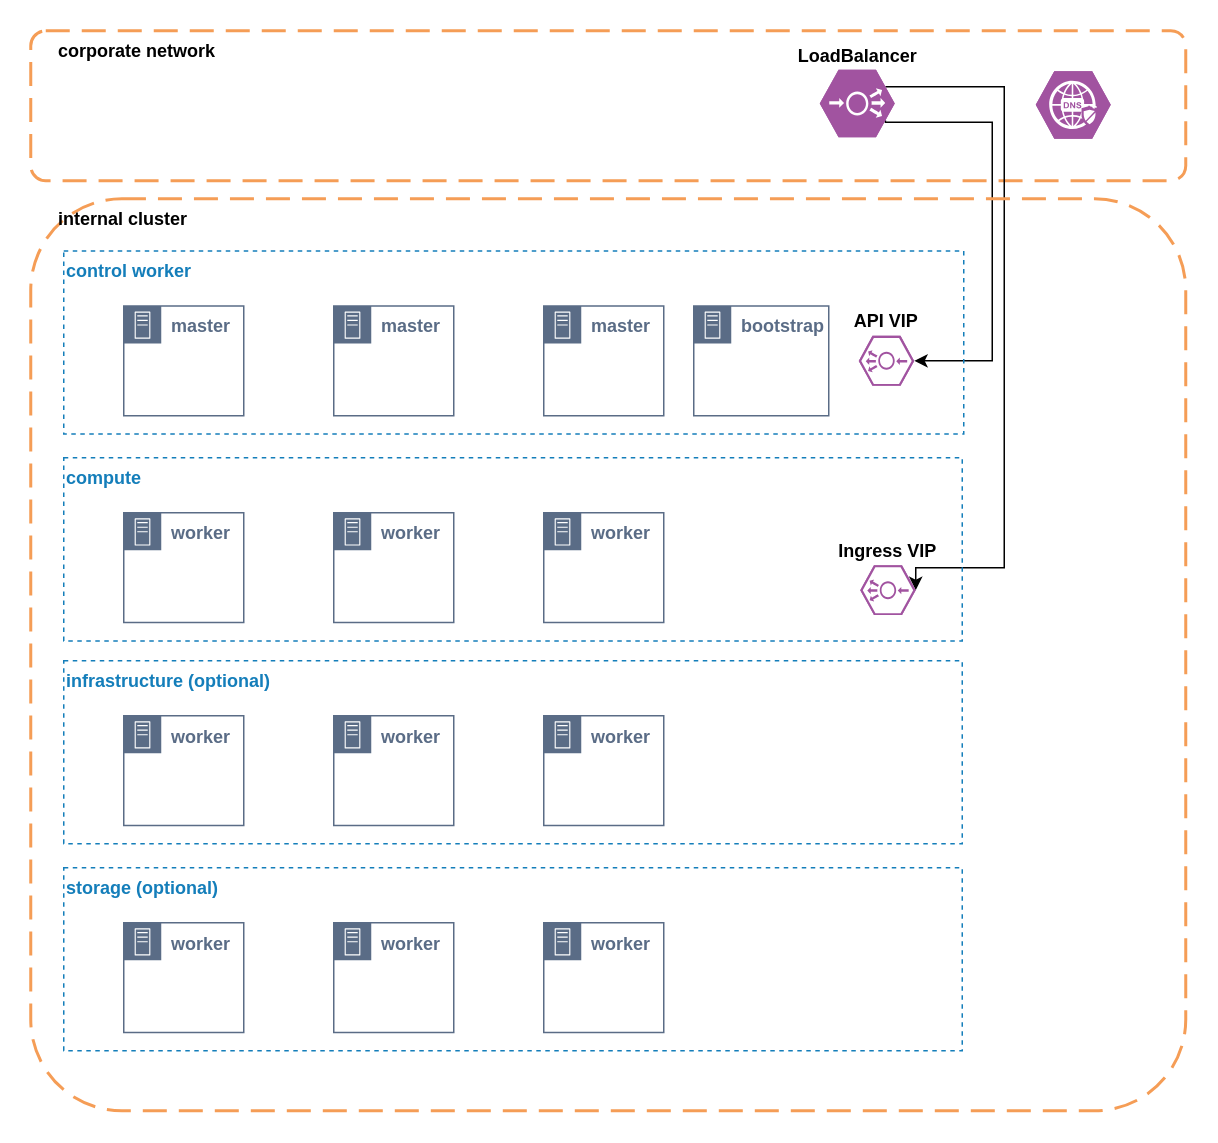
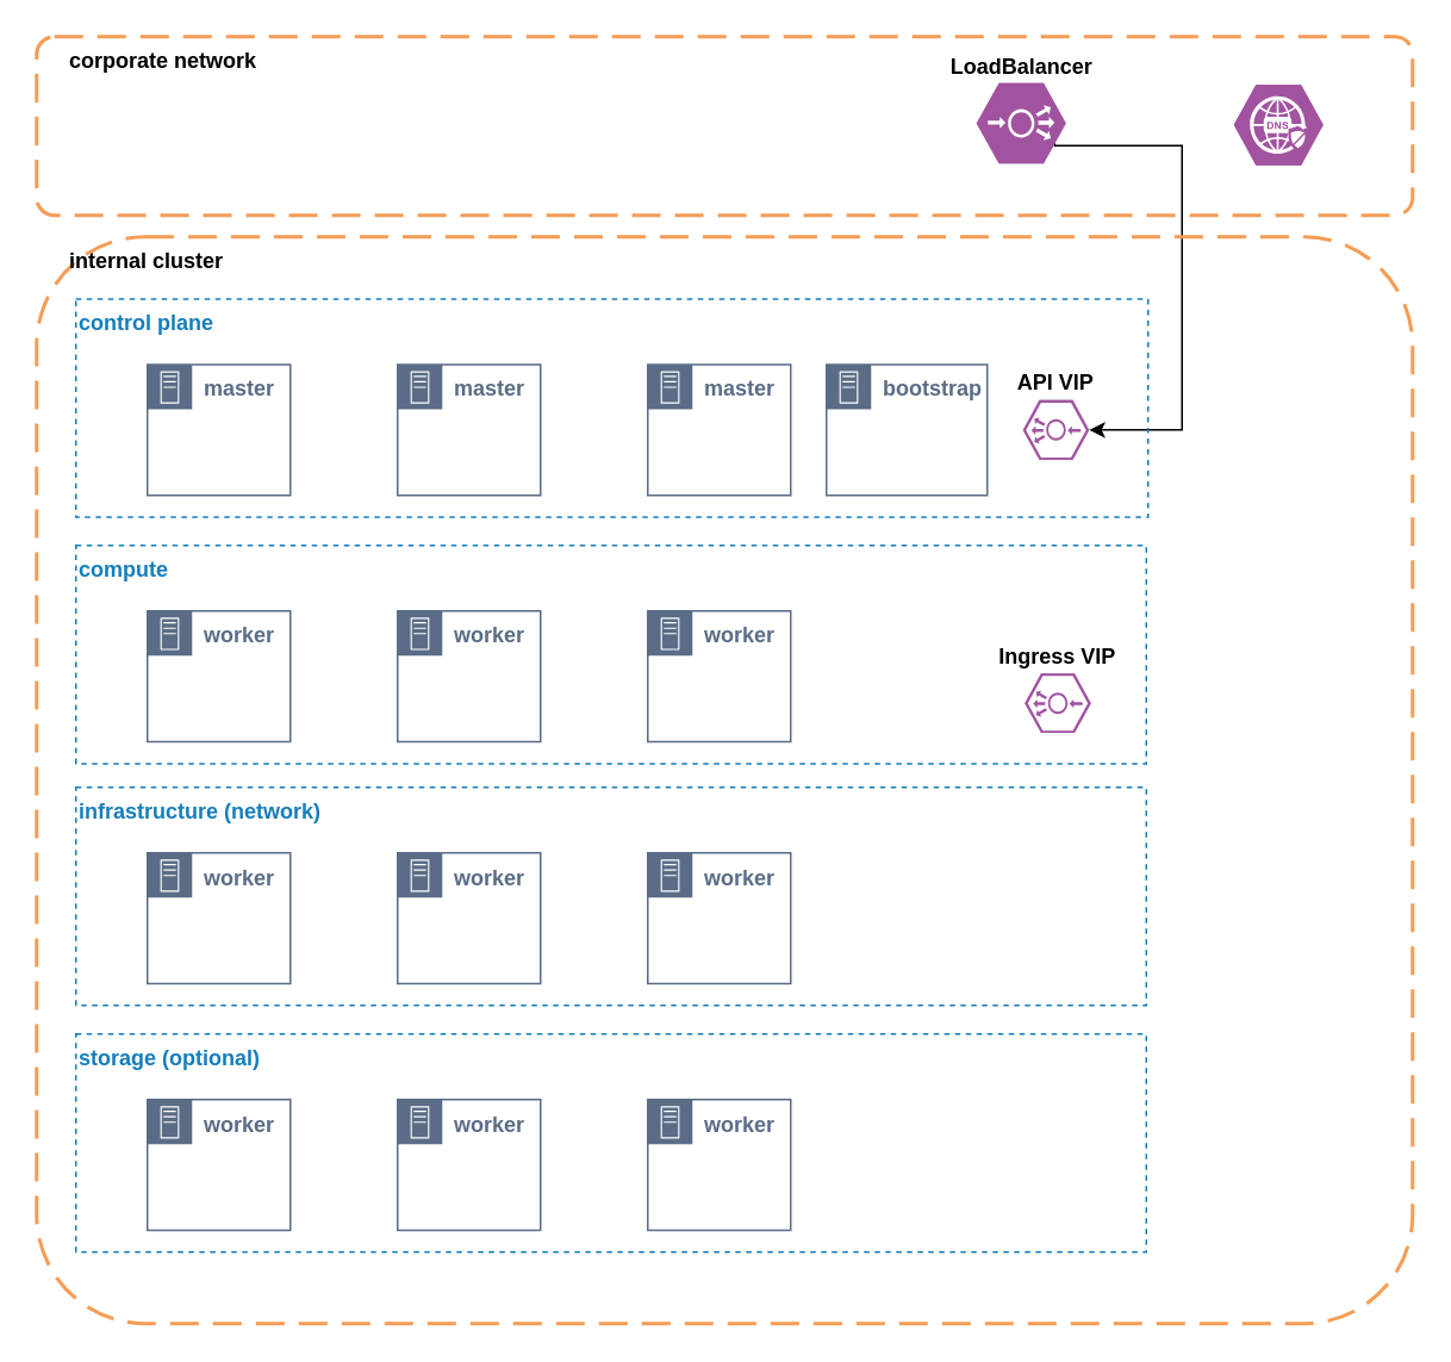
  <mxCell id="0" />
  <mxCell id="1" parent="0" />
  <mxCell id="2" value="     corporate network" style="rounded=1;arcSize=10;dashed=1;strokeColor=#F59D56;fillColor=none;gradientColor=none;dashPattern=8 4;strokeWidth=2;align=left;fontStyle=1;verticalAlign=top;" parent="1" vertex="1"><mxGeometry x="20" y="20" width="770" height="100" as="geometry" /></mxCell>
  <mxCell id="3" value="" style="verticalLabelPosition=bottom;html=1;fillColor=#A153A0;strokeColor=#ffffff;verticalAlign=top;align=center;points=[[0,0.5,0],[0.125,0.25,0],[0.25,0,0],[0.5,0,0],[0.75,0,0],[0.875,0.25,0],[1,0.5,0],[0.875,0.75,0],[0.75,1,0],[0.5,1,0],[0.125,0.75,0]];pointerEvents=1;shape=mxgraph.cisco_safe.compositeIcon;bgIcon=mxgraph.cisco_safe.design.blank_device;resIcon=mxgraph.cisco_safe.design.secure_dns;" parent="1" vertex="1"><mxGeometry x="690" y="47" width="50" height="45" as="geometry" /></mxCell>
  <mxCell id="4" style="edgeStyle=orthogonalEdgeStyle;rounded=0;orthogonalLoop=1;jettySize=auto;html=1;exitX=0.875;exitY=0.75;exitDx=0;exitDy=0;exitPerimeter=0;entryX=0;entryY=0.5;entryDx=0;entryDy=0;entryPerimeter=0;" parent="1" source="6" target="15" edge="1"><mxGeometry relative="1" as="geometry"><Array as="points"><mxPoint x="661" y="81" /><mxPoint x="661" y="240" /></Array></mxGeometry></mxCell>
- <mxCell id="5" style="edgeStyle=orthogonalEdgeStyle;rounded=0;orthogonalLoop=1;jettySize=auto;html=1;exitX=0.875;exitY=0.25;exitDx=0;exitDy=0;exitPerimeter=0;entryX=0;entryY=0.5;entryDx=0;entryDy=0;entryPerimeter=0;" parent="1" source="6" target="22" edge="1"><mxGeometry relative="1" as="geometry"><Array as="points"><mxPoint x="669" y="58" /><mxPoint x="669" y="378" /></Array></mxGeometry></mxCell>
  <mxCell id="6" value="&lt;b&gt;LoadBalancer&lt;/b&gt;" style="verticalLabelPosition=top;html=1;fillColor=#A153A0;strokeColor=#ffffff;verticalAlign=bottom;align=center;points=[[0,0.5,0],[0.125,0.25,0],[0.25,0,0],[0.5,0,0],[0.75,0,0],[0.875,0.25,0],[1,0.5,0],[0.875,0.75,0],[0.75,1,0],[0.5,1,0],[0.125,0.75,0]];pointerEvents=1;shape=mxgraph.cisco_safe.compositeIcon;bgIcon=mxgraph.cisco_safe.design.blank_device;resIcon=mxgraph.cisco_safe.design.load_balancer;labelPosition=center;" parent="1" vertex="1"><mxGeometry x="546" y="46" width="50" height="45" as="geometry" /></mxCell>
  <mxCell id="7" value="     internal cluster" style="rounded=1;arcSize=10;dashed=1;strokeColor=#F59D56;fillColor=none;gradientColor=none;dashPattern=8 4;strokeWidth=2;align=left;fontStyle=1;verticalAlign=top;" parent="1" vertex="1"><mxGeometry x="20" y="132" width="770" height="608" as="geometry" /></mxCell>
  <mxCell id="8" value="" style="group" parent="1" vertex="1" connectable="0"><mxGeometry x="42" y="166.829" width="600" height="122.029" as="geometry" /></mxCell>
  <mxCell id="9" value="" style="group" parent="8" vertex="1" connectable="0"><mxGeometry x="40" y="36.609" width="360" height="73.217" as="geometry" /></mxCell>
  <mxCell id="10" value="master" style="points=[[0,0],[0.25,0],[0.5,0],[0.75,0],[1,0],[1,0.25],[1,0.5],[1,0.75],[1,1],[0.75,1],[0.5,1],[0.25,1],[0,1],[0,0.75],[0,0.5],[0,0.25]];outlineConnect=0;gradientColor=none;html=1;whiteSpace=wrap;fontSize=12;fontStyle=1;shape=mxgraph.aws4.group;grIcon=mxgraph.aws4.group_on_premise;strokeColor=#5A6C86;fillColor=none;verticalAlign=top;align=left;spacingLeft=30;fontColor=#5A6C86;dashed=0;" parent="9" vertex="1"><mxGeometry width="80" height="73.217" as="geometry" /></mxCell>
  <mxCell id="11" value="master" style="points=[[0,0],[0.25,0],[0.5,0],[0.75,0],[1,0],[1,0.25],[1,0.5],[1,0.75],[1,1],[0.75,1],[0.5,1],[0.25,1],[0,1],[0,0.75],[0,0.5],[0,0.25]];outlineConnect=0;gradientColor=none;html=1;whiteSpace=wrap;fontSize=12;fontStyle=1;shape=mxgraph.aws4.group;grIcon=mxgraph.aws4.group_on_premise;strokeColor=#5A6C86;fillColor=none;verticalAlign=top;align=left;spacingLeft=30;fontColor=#5A6C86;dashed=0;" parent="9" vertex="1"><mxGeometry x="140" width="80" height="73.217" as="geometry" /></mxCell>
  <mxCell id="12" value="master" style="points=[[0,0],[0.25,0],[0.5,0],[0.75,0],[1,0],[1,0.25],[1,0.5],[1,0.75],[1,1],[0.75,1],[0.5,1],[0.25,1],[0,1],[0,0.75],[0,0.5],[0,0.25]];outlineConnect=0;gradientColor=none;html=1;whiteSpace=wrap;fontSize=12;fontStyle=1;shape=mxgraph.aws4.group;grIcon=mxgraph.aws4.group_on_premise;strokeColor=#5A6C86;fillColor=none;verticalAlign=top;align=left;spacingLeft=30;fontColor=#5A6C86;dashed=0;" parent="9" vertex="1"><mxGeometry x="280" width="80" height="73.217" as="geometry" /></mxCell>
  <mxCell id="13" value="bootstrap" style="points=[[0,0],[0.25,0],[0.5,0],[0.75,0],[1,0],[1,0.25],[1,0.5],[1,0.75],[1,1],[0.75,1],[0.5,1],[0.25,1],[0,1],[0,0.75],[0,0.5],[0,0.25]];outlineConnect=0;gradientColor=none;html=1;whiteSpace=wrap;fontSize=12;fontStyle=1;shape=mxgraph.aws4.group;grIcon=mxgraph.aws4.group_on_premise;strokeColor=#5A6C86;fillColor=none;verticalAlign=top;align=left;spacingLeft=30;fontColor=#5A6C86;dashed=0;" parent="8" vertex="1"><mxGeometry x="420" y="36.609" width="90" height="73.217" as="geometry" /></mxCell>
- <mxCell id="14" value="control worker" style="fillColor=none;strokeColor=#147EBA;dashed=1;verticalAlign=top;fontStyle=1;fontColor=#147EBA;align=left;" parent="8" vertex="1"><mxGeometry width="600" height="122.029" as="geometry" /></mxCell>
+ <mxCell id="14" value="control plane" style="fillColor=none;strokeColor=#147EBA;dashed=1;verticalAlign=top;fontStyle=1;fontColor=#147EBA;align=left;" parent="8" vertex="1"><mxGeometry width="600" height="122.029" as="geometry" /></mxCell>
  <mxCell id="15" value="&lt;b&gt;API VIP&lt;/b&gt;" style="verticalLabelPosition=top;html=1;fillColor=#A153A0;strokeColor=#ffffff;verticalAlign=bottom;align=center;points=[[0,0.5,0],[0.125,0.25,0],[0.25,0,0],[0.5,0,0],[0.75,0,0],[0.875,0.25,0],[1,0.5,0],[0.875,0.75,0],[0.75,1,0],[0.5,1,0],[0.125,0.75,0]];pointerEvents=1;shape=mxgraph.cisco_safe.compositeIcon;bgIcon=mxgraph.cisco_safe.design.blank_device;resIcon=mxgraph.cisco_safe.design.load_balancer_2;rounded=0;direction=west;labelPosition=center;aspect=fixed;" parent="8" vertex="1"><mxGeometry x="530" y="56.58" width="36.98" height="33.28" as="geometry" /></mxCell>
  <mxCell id="16" value="" style="group" parent="1" vertex="1" connectable="0"><mxGeometry x="42" y="304.722" width="599" height="122.029" as="geometry" /></mxCell>
  <mxCell id="17" value="compute" style="fillColor=none;strokeColor=#147EBA;dashed=1;verticalAlign=top;fontStyle=1;fontColor=#147EBA;align=left;" parent="16" vertex="1"><mxGeometry width="599" height="122.029" as="geometry" /></mxCell>
  <mxCell id="18" value="" style="group" parent="16" vertex="1" connectable="0"><mxGeometry x="40" y="36.609" width="360" height="73.217" as="geometry" /></mxCell>
  <mxCell id="19" value="worker" style="points=[[0,0],[0.25,0],[0.5,0],[0.75,0],[1,0],[1,0.25],[1,0.5],[1,0.75],[1,1],[0.75,1],[0.5,1],[0.25,1],[0,1],[0,0.75],[0,0.5],[0,0.25]];outlineConnect=0;gradientColor=none;html=1;whiteSpace=wrap;fontSize=12;fontStyle=1;shape=mxgraph.aws4.group;grIcon=mxgraph.aws4.group_on_premise;strokeColor=#5A6C86;fillColor=none;verticalAlign=top;align=left;spacingLeft=30;fontColor=#5A6C86;dashed=0;" parent="18" vertex="1"><mxGeometry width="80" height="73.217" as="geometry" /></mxCell>
  <mxCell id="20" value="worker" style="points=[[0,0],[0.25,0],[0.5,0],[0.75,0],[1,0],[1,0.25],[1,0.5],[1,0.75],[1,1],[0.75,1],[0.5,1],[0.25,1],[0,1],[0,0.75],[0,0.5],[0,0.25]];outlineConnect=0;gradientColor=none;html=1;whiteSpace=wrap;fontSize=12;fontStyle=1;shape=mxgraph.aws4.group;grIcon=mxgraph.aws4.group_on_premise;strokeColor=#5A6C86;fillColor=none;verticalAlign=top;align=left;spacingLeft=30;fontColor=#5A6C86;dashed=0;" parent="18" vertex="1"><mxGeometry x="140" width="80" height="73.217" as="geometry" /></mxCell>
  <mxCell id="21" value="worker" style="points=[[0,0],[0.25,0],[0.5,0],[0.75,0],[1,0],[1,0.25],[1,0.5],[1,0.75],[1,1],[0.75,1],[0.5,1],[0.25,1],[0,1],[0,0.75],[0,0.5],[0,0.25]];outlineConnect=0;gradientColor=none;html=1;whiteSpace=wrap;fontSize=12;fontStyle=1;shape=mxgraph.aws4.group;grIcon=mxgraph.aws4.group_on_premise;strokeColor=#5A6C86;fillColor=none;verticalAlign=top;align=left;spacingLeft=30;fontColor=#5A6C86;dashed=0;" parent="18" vertex="1"><mxGeometry x="280" width="80" height="73.217" as="geometry" /></mxCell>
  <mxCell id="22" value="&lt;b&gt;Ingress VIP&lt;br&gt;&lt;/b&gt;" style="verticalLabelPosition=top;html=1;fillColor=#A153A0;strokeColor=#ffffff;verticalAlign=bottom;align=center;points=[[0,0.5,0],[0.125,0.25,0],[0.25,0,0],[0.5,0,0],[0.75,0,0],[0.875,0.25,0],[1,0.5,0],[0.875,0.75,0],[0.75,1,0],[0.5,1,0],[0.125,0.75,0]];pointerEvents=1;shape=mxgraph.cisco_safe.compositeIcon;bgIcon=mxgraph.cisco_safe.design.blank_device;resIcon=mxgraph.cisco_safe.design.load_balancer_2;rounded=0;direction=west;labelPosition=center;aspect=fixed;" parent="16" vertex="1"><mxGeometry x="531" y="71.577" width="36.98" height="33.28" as="geometry" /></mxCell>
  <mxCell id="23" value="" style="group" parent="1" vertex="1" connectable="0"><mxGeometry x="42" y="578.002" width="599" height="122.029" as="geometry" /></mxCell>
  <mxCell id="24" value="storage (optional)" style="fillColor=none;strokeColor=#147EBA;dashed=1;verticalAlign=top;fontStyle=1;fontColor=#147EBA;align=left;" parent="23" vertex="1"><mxGeometry width="599" height="122.029" as="geometry" /></mxCell>
  <mxCell id="25" value="" style="group" parent="23" vertex="1" connectable="0"><mxGeometry x="40" y="36.609" width="360" height="73.217" as="geometry" /></mxCell>
  <mxCell id="26" value="worker" style="points=[[0,0],[0.25,0],[0.5,0],[0.75,0],[1,0],[1,0.25],[1,0.5],[1,0.75],[1,1],[0.75,1],[0.5,1],[0.25,1],[0,1],[0,0.75],[0,0.5],[0,0.25]];outlineConnect=0;gradientColor=none;html=1;whiteSpace=wrap;fontSize=12;fontStyle=1;shape=mxgraph.aws4.group;grIcon=mxgraph.aws4.group_on_premise;strokeColor=#5A6C86;fillColor=none;verticalAlign=top;align=left;spacingLeft=30;fontColor=#5A6C86;dashed=0;" parent="25" vertex="1"><mxGeometry width="80" height="73.217" as="geometry" /></mxCell>
  <mxCell id="27" value="worker" style="points=[[0,0],[0.25,0],[0.5,0],[0.75,0],[1,0],[1,0.25],[1,0.5],[1,0.75],[1,1],[0.75,1],[0.5,1],[0.25,1],[0,1],[0,0.75],[0,0.5],[0,0.25]];outlineConnect=0;gradientColor=none;html=1;whiteSpace=wrap;fontSize=12;fontStyle=1;shape=mxgraph.aws4.group;grIcon=mxgraph.aws4.group_on_premise;strokeColor=#5A6C86;fillColor=none;verticalAlign=top;align=left;spacingLeft=30;fontColor=#5A6C86;dashed=0;" parent="25" vertex="1"><mxGeometry x="140" width="80" height="73.217" as="geometry" /></mxCell>
  <mxCell id="28" value="worker" style="points=[[0,0],[0.25,0],[0.5,0],[0.75,0],[1,0],[1,0.25],[1,0.5],[1,0.75],[1,1],[0.75,1],[0.5,1],[0.25,1],[0,1],[0,0.75],[0,0.5],[0,0.25]];outlineConnect=0;gradientColor=none;html=1;whiteSpace=wrap;fontSize=12;fontStyle=1;shape=mxgraph.aws4.group;grIcon=mxgraph.aws4.group_on_premise;strokeColor=#5A6C86;fillColor=none;verticalAlign=top;align=left;spacingLeft=30;fontColor=#5A6C86;dashed=0;" parent="25" vertex="1"><mxGeometry x="280" width="80" height="73.217" as="geometry" /></mxCell>
  <mxCell id="29" value="" style="group" vertex="1" connectable="0" parent="1"><mxGeometry x="42" y="440.002" width="599" height="122.029" as="geometry" /></mxCell>
- <mxCell id="30" value="infrastructure (optional)" style="fillColor=none;strokeColor=#147EBA;dashed=1;verticalAlign=top;fontStyle=1;fontColor=#147EBA;align=left;" vertex="1" parent="29"><mxGeometry width="599" height="122.029" as="geometry" /></mxCell>
+ <mxCell id="30" value="infrastructure (network)" style="fillColor=none;strokeColor=#147EBA;dashed=1;verticalAlign=top;fontStyle=1;fontColor=#147EBA;align=left;" vertex="1" parent="29"><mxGeometry width="599" height="122.029" as="geometry" /></mxCell>
  <mxCell id="31" value="" style="group" vertex="1" connectable="0" parent="29"><mxGeometry x="40" y="36.609" width="360" height="73.217" as="geometry" /></mxCell>
  <mxCell id="32" value="worker" style="points=[[0,0],[0.25,0],[0.5,0],[0.75,0],[1,0],[1,0.25],[1,0.5],[1,0.75],[1,1],[0.75,1],[0.5,1],[0.25,1],[0,1],[0,0.75],[0,0.5],[0,0.25]];outlineConnect=0;gradientColor=none;html=1;whiteSpace=wrap;fontSize=12;fontStyle=1;shape=mxgraph.aws4.group;grIcon=mxgraph.aws4.group_on_premise;strokeColor=#5A6C86;fillColor=none;verticalAlign=top;align=left;spacingLeft=30;fontColor=#5A6C86;dashed=0;" vertex="1" parent="31"><mxGeometry width="80" height="73.217" as="geometry" /></mxCell>
  <mxCell id="33" value="worker" style="points=[[0,0],[0.25,0],[0.5,0],[0.75,0],[1,0],[1,0.25],[1,0.5],[1,0.75],[1,1],[0.75,1],[0.5,1],[0.25,1],[0,1],[0,0.75],[0,0.5],[0,0.25]];outlineConnect=0;gradientColor=none;html=1;whiteSpace=wrap;fontSize=12;fontStyle=1;shape=mxgraph.aws4.group;grIcon=mxgraph.aws4.group_on_premise;strokeColor=#5A6C86;fillColor=none;verticalAlign=top;align=left;spacingLeft=30;fontColor=#5A6C86;dashed=0;" vertex="1" parent="31"><mxGeometry x="140" width="80" height="73.217" as="geometry" /></mxCell>
  <mxCell id="34" value="worker" style="points=[[0,0],[0.25,0],[0.5,0],[0.75,0],[1,0],[1,0.25],[1,0.5],[1,0.75],[1,1],[0.75,1],[0.5,1],[0.25,1],[0,1],[0,0.75],[0,0.5],[0,0.25]];outlineConnect=0;gradientColor=none;html=1;whiteSpace=wrap;fontSize=12;fontStyle=1;shape=mxgraph.aws4.group;grIcon=mxgraph.aws4.group_on_premise;strokeColor=#5A6C86;fillColor=none;verticalAlign=top;align=left;spacingLeft=30;fontColor=#5A6C86;dashed=0;" vertex="1" parent="31"><mxGeometry x="280" width="80" height="73.217" as="geometry" /></mxCell>
